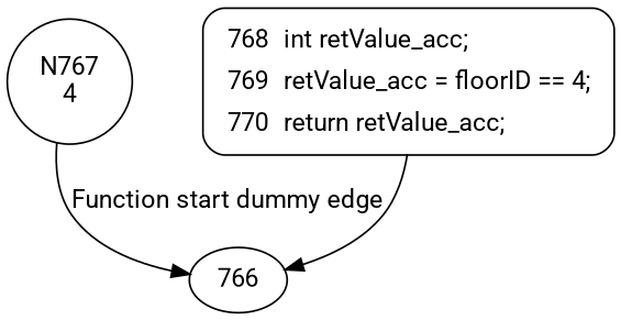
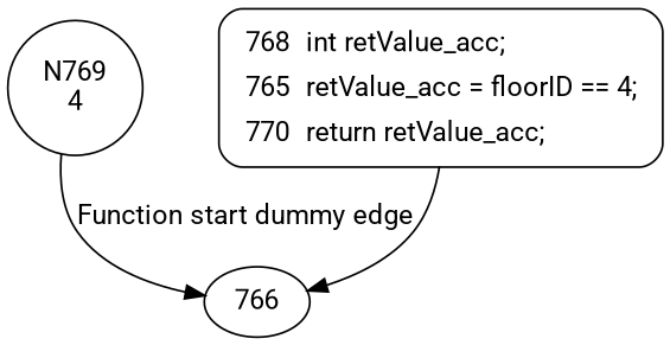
  digraph {
    fontname=Roboto
    node [fontname=Roboto]
    edge [fontname=Roboto]
-   n1 [label="N767\n4" shape=circle]
+   n1 [label="N769\n4" shape=circle]
    766
-   n3 [fillcolor=white label=<<table border="0" cellborder="0" cellpadding="3" bgcolor="white"><tr><td align="right">768</td><td align="left">int retValue_acc;</td></tr><tr><td align="right">769</td><td align="left">retValue_acc = floorID == 4;</td></tr><tr><td align="right">770</td><td align="left">return retValue_acc;</td></tr></table>> penwidth=1 shape=Mrecord style="filled,bold"]
+   n3 [fillcolor=white label=<<table border="0" cellborder="0" cellpadding="3" bgcolor="white"><tr><td align="right">768</td><td align="left">int retValue_acc;</td></tr><tr><td align="right">765</td><td align="left">retValue_acc = floorID == 4;</td></tr><tr><td align="right">770</td><td align="left">return retValue_acc;</td></tr></table>> penwidth=1 shape=Mrecord style="filled,bold"]
    n1 -> 766 [label="Function start dummy edge"]
    n3 -> 766
  }
